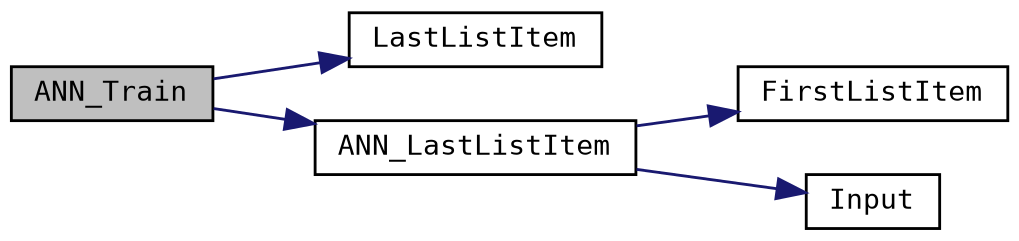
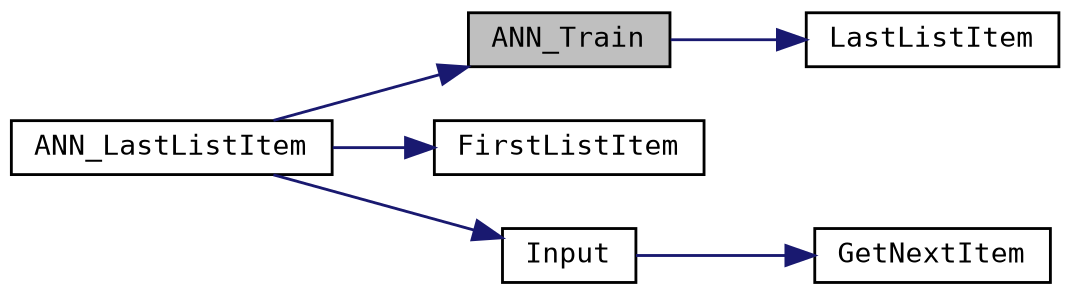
  digraph {
    fontname="DejaVu Sans Mono"
    rankdir=LR
    node [color=black fillcolor=white fontname="DejaVu Sans Mono" fontsize=10 shape=record style=filled]
    edge [color=midnightblue fontname="DejaVu Sans Mono" fontsize=10 labelfontname=Helvetica labelfontsize=10 style=solid]
    n1 [fillcolor=grey75 fontcolor=black height=0.2 label=ANN_Train width=0.4]
    n2 [height=0.2 label=LastListItem width=0.4]
    n3 [height=0.2 label=ANN_LastListItem width=0.4]
    n4 [height=0.2 label=FirstListItem width=0.4]
    n5 [height=0.2 label=Input width=0.4]
+   n6 [height=0.2 label=GetNextItem width=0.4]
    n1 -> n2
-   n1 -> n3
+   n3 -> n1
    n3 -> n4
    n3 -> n5
+   n5 -> n6
  }
